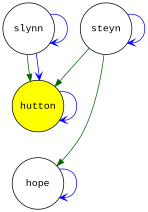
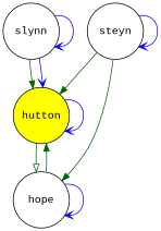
  digraph {
    fontname="Liberation Mono"
    node [fillcolor=white fixedsize=true fontname="Liberation Mono" shape=circle style=filled]
    edge [arrowhead=vee color=blue fontname="Liberation Mono" penwidth=1]
    hutton [fillcolor=yellow height=1 width=1]
    hope [height=1 width=1]
    slynn [height=1 width=1]
    steyn [height=1 width=1]
    hutton -> hutton
+   hutton -> hope [arrowhead=onormal color=darkgreen]
+   hope -> hutton [arrowhead=normal color=darkgreen]
    hope -> hope
    slynn -> hutton [arrowhead=normal color=darkgreen]
    slynn -> hutton
    slynn -> slynn
    steyn -> hutton [arrowhead=normal color=darkgreen]
    steyn -> hope [arrowhead=normal color=darkgreen]
    steyn -> steyn
  }
